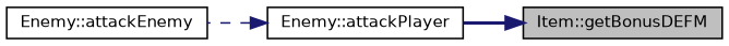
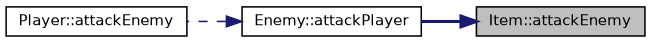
  digraph {
    rankdir=RL
    node [color=black fillcolor=white fontname=Helvetica fontsize=10 shape=record style=filled]
    edge [color=midnightblue dir=back fontname=Helvetica fontsize=10 labelfontname=Helvetica labelfontsize=10]
-   n1 [fillcolor=grey75 fontcolor=black height=0.2 label="Item::getBonusDEFM" width=0.4]
+   n1 [fillcolor=grey75 fontcolor=black height=0.2 label="Item::attackEnemy" width=0.4]
    n2 [height=0.2 label="Enemy::attackPlayer" width=0.4]
-   n3 [height=0.2 label="Enemy::attackEnemy" width=0.4]
+   n3 [height=0.2 label="Player::attackEnemy" width=0.4]
    n1 -> n2 [style=bold]
    n2 -> n3 [style=dashed]
  }
